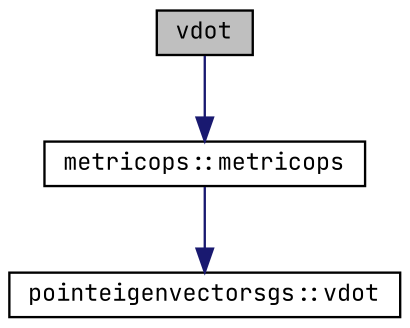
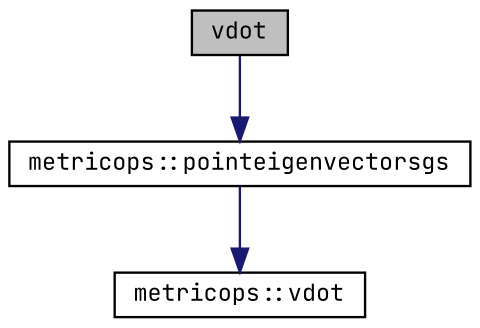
  digraph {
    fontname="JetBrains Mono"
    rankdir=TB
    node [color=black fontname="JetBrains Mono" fontsize=10 shape=record]
    edge [color=midnightblue fontname="JetBrains Mono" fontsize=10 labelfontname=Helvetica labelfontsize=10 style=solid]
    n1 [fillcolor=grey75 fontcolor=black height=0.2 label=vdot style=filled width=0.4]
-   n2 [height=0.2 label="metricops::metricops" width=0.4]
-   n3 [height=0.2 label="pointeigenvectorsgs::vdot" width=0.4]
+   n2 [height=0.2 label="metricops::pointeigenvectorsgs" width=0.4]
+   n3 [height=0.2 label="metricops::vdot" width=0.4]
    n1 -> n2
    n2 -> n3
  }
